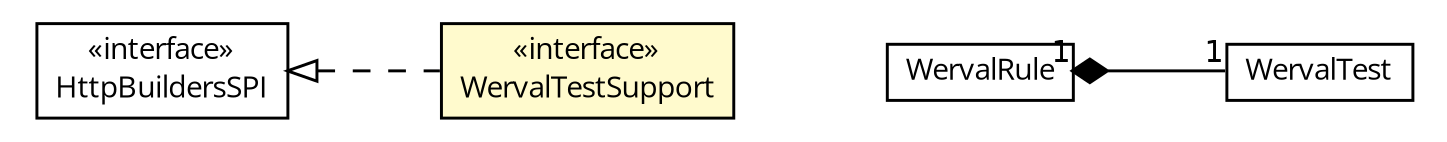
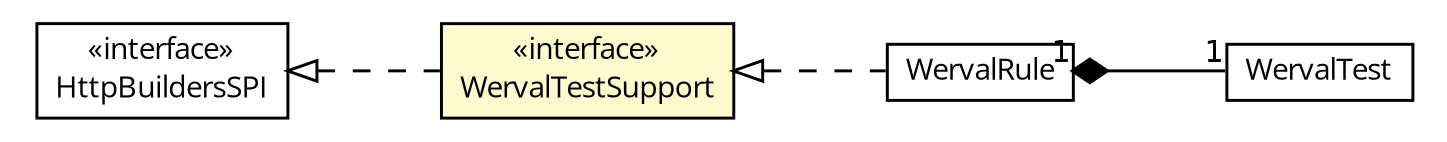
  digraph {
    fontname="Open Sans"
    nodesep=0.25
    rankdir=LR
    ranksep=0.5
    node [fontcolor=black fontname="Open Sans" fontsize=10.0 shape=plaintext]
    edge [arrowtail=empty dir=back fontname="Open Sans" fontsize=10 headport=p labelfontname=Helvetica labelfontsize=10 style=dashed tailport=p]
    n1 [label=<<table title="io.werval.spi.http.HttpBuildersSPI" border="0" cellborder="1" cellspacing="0" cellpadding="2" port="p" href="../spi/http/HttpBuildersSPI.html"> 		<tr><td><table border="0" cellspacing="0" cellpadding="1"> <tr><td align="center" balign="center"> &#171;interface&#187; </td></tr> <tr><td align="center" balign="center"> HttpBuildersSPI </td></tr> 		</table></td></tr> 		</table>>]
    n2 [label=<<table title="io.werval.test.WervalTestSupport" border="0" cellborder="1" cellspacing="0" cellpadding="2" port="p" bgcolor="lemonChiffon" href="./WervalTestSupport.html"> 		<tr><td><table border="0" cellspacing="0" cellpadding="1"> <tr><td align="center" balign="center"> &#171;interface&#187; </td></tr> <tr><td align="center" balign="center"> WervalTestSupport </td></tr> 		</table></td></tr> 		</table>>]
    n3 [label=<<table title="io.werval.test.WervalRule" border="0" cellborder="1" cellspacing="0" cellpadding="2" port="p" href="./WervalRule.html"> 		<tr><td><table border="0" cellspacing="0" cellpadding="1"> <tr><td align="center" balign="center"> WervalRule </td></tr> 		</table></td></tr> 		</table>>]
    n4 [label=<<table title="io.werval.test.WervalTest" border="0" cellborder="1" cellspacing="0" cellpadding="2" port="p" href="./WervalTest.html"> 		<tr><td><table border="0" cellspacing="0" cellpadding="1"> <tr><td align="center" balign="center"> WervalTest </td></tr> 		</table></td></tr> 		</table>>]
    n1 -> n2
+   n2 -> n3
    n3 -> n4 [arrowhead=none arrowtail=diamond color=black dir=both fontcolor=black fontsize=10.0 headlabel=1 taillabel=1 style=""]
  }
